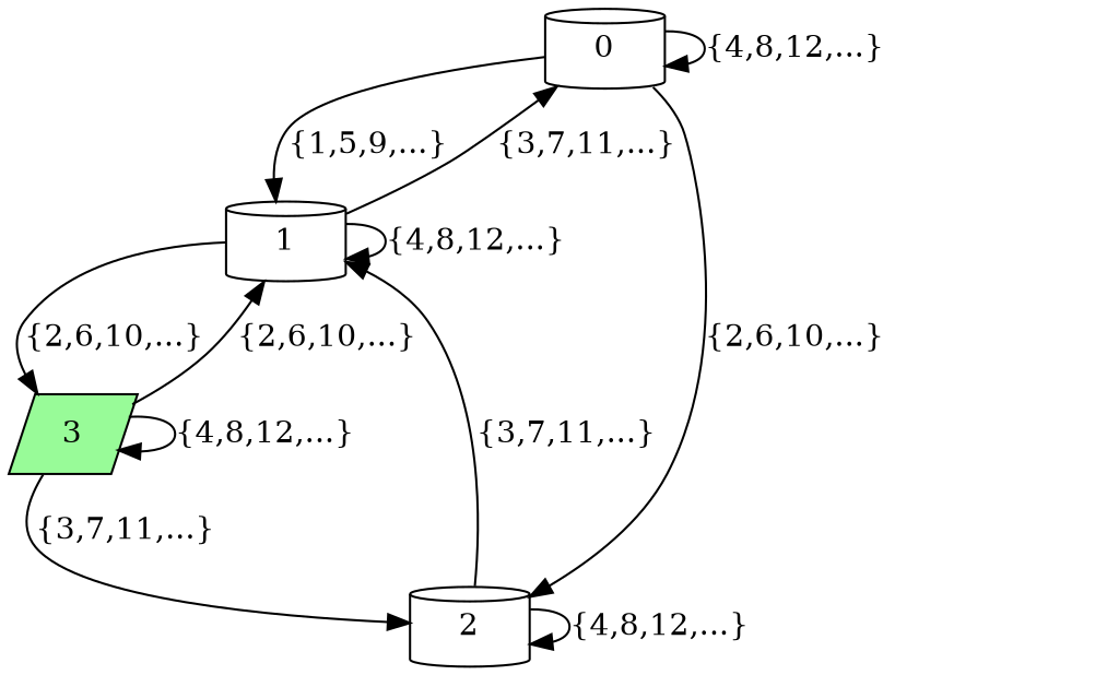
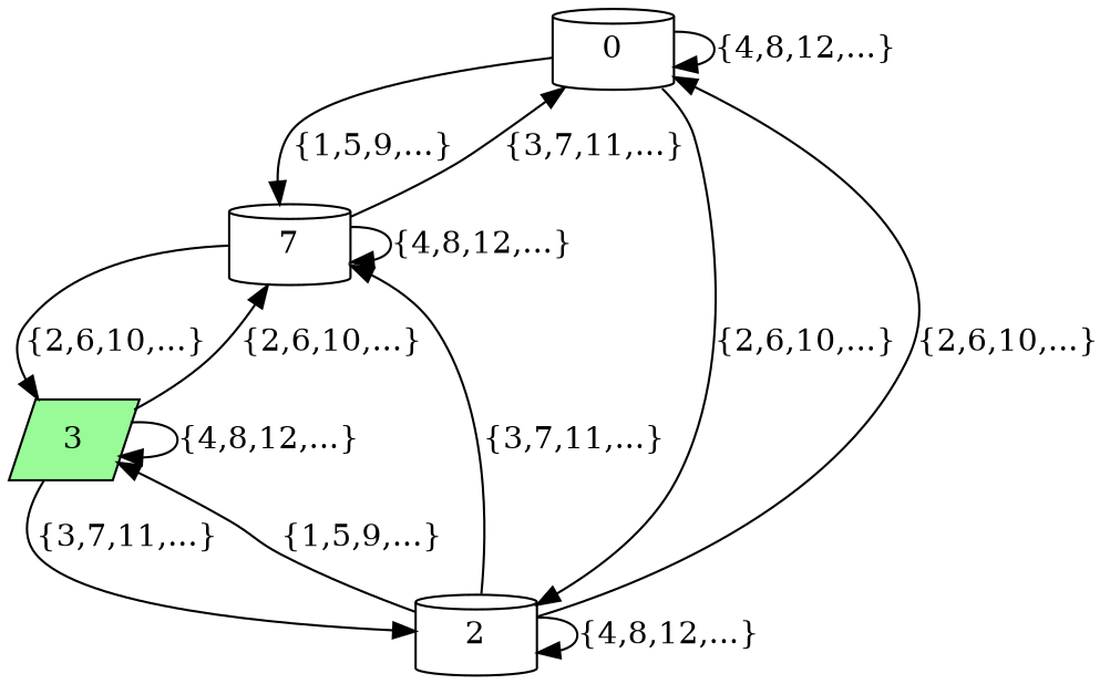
  digraph {
    node [fillcolor=white shape=cylinder style=filled]
    n1 [label=0]
-   n2 [label=1]
+   n2 [label=7]
    n3 [label=2]
    n4 [fillcolor=palegreen label=3 shape=parallelogram]
    n1 -> n1 [label="{4,8,12,...}"]
    n1 -> n2 [label="{1,5,9,...}"]
    n1 -> n3 [label="{2,6,10,...}"]
    n2 -> n1 [label="{3,7,11,...}"]
    n2 -> n2 [label="{4,8,12,...}"]
    n2 -> n4 [label="{2,6,10,...}"]
+   n3 -> n1 [label="{2,6,10,...}"]
    n3 -> n2 [label="{3,7,11,...}"]
    n3 -> n3 [label="{4,8,12,...}"]
+   n3 -> n4 [label="{1,5,9,...}"]
    n4 -> n2 [label="{2,6,10,...}"]
    n4 -> n3 [label="{3,7,11,...}"]
    n4 -> n4 [label="{4,8,12,...}"]
  }
